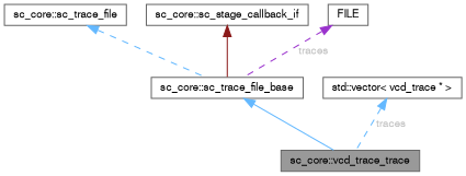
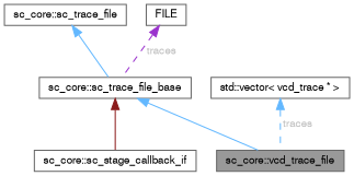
  digraph {
    node [color=gray40 fillcolor=white fontname=FreeSans fontsize=10 shape=box style=filled]
    edge [color=steelblue1 dir=back fontname=FreeSans fontsize=10 labelfontname=FreeSans labelfontsize=10 style=solid]
-   n1 [fillcolor=grey60 fontcolor=black height=0.2 label="sc_core::vcd_trace_trace" width=0.4]
+   n1 [fillcolor=grey60 fontcolor=black height=0.2 label="sc_core::vcd_trace_file" width=0.4]
    n2 [height=0.2 label="sc_core::sc_trace_file_base" width=0.4]
    n3 [height=0.2 label="sc_core::sc_trace_file" width=0.4]
    n4 [height=0.2 label="sc_core::sc_stage_callback_if" width=0.4]
    n5 [height=0.2 label=FILE width=0.4]
    n6 [height=0.2 label="std::vector\< vcd_trace * \>" width=0.4]
    n2 -> n1
-   n3 -> n2 [style=dashed]
-   n4 -> n2 [color=firebrick4]
+   n3 -> n2
+   n2 -> n4 [color=firebrick4]
    n5 -> n2 [color=darkorchid3 fontcolor=grey label=" traces" style=dashed]
    n6 -> n1 [fontcolor=grey label=" traces" style=dashed]
  }
